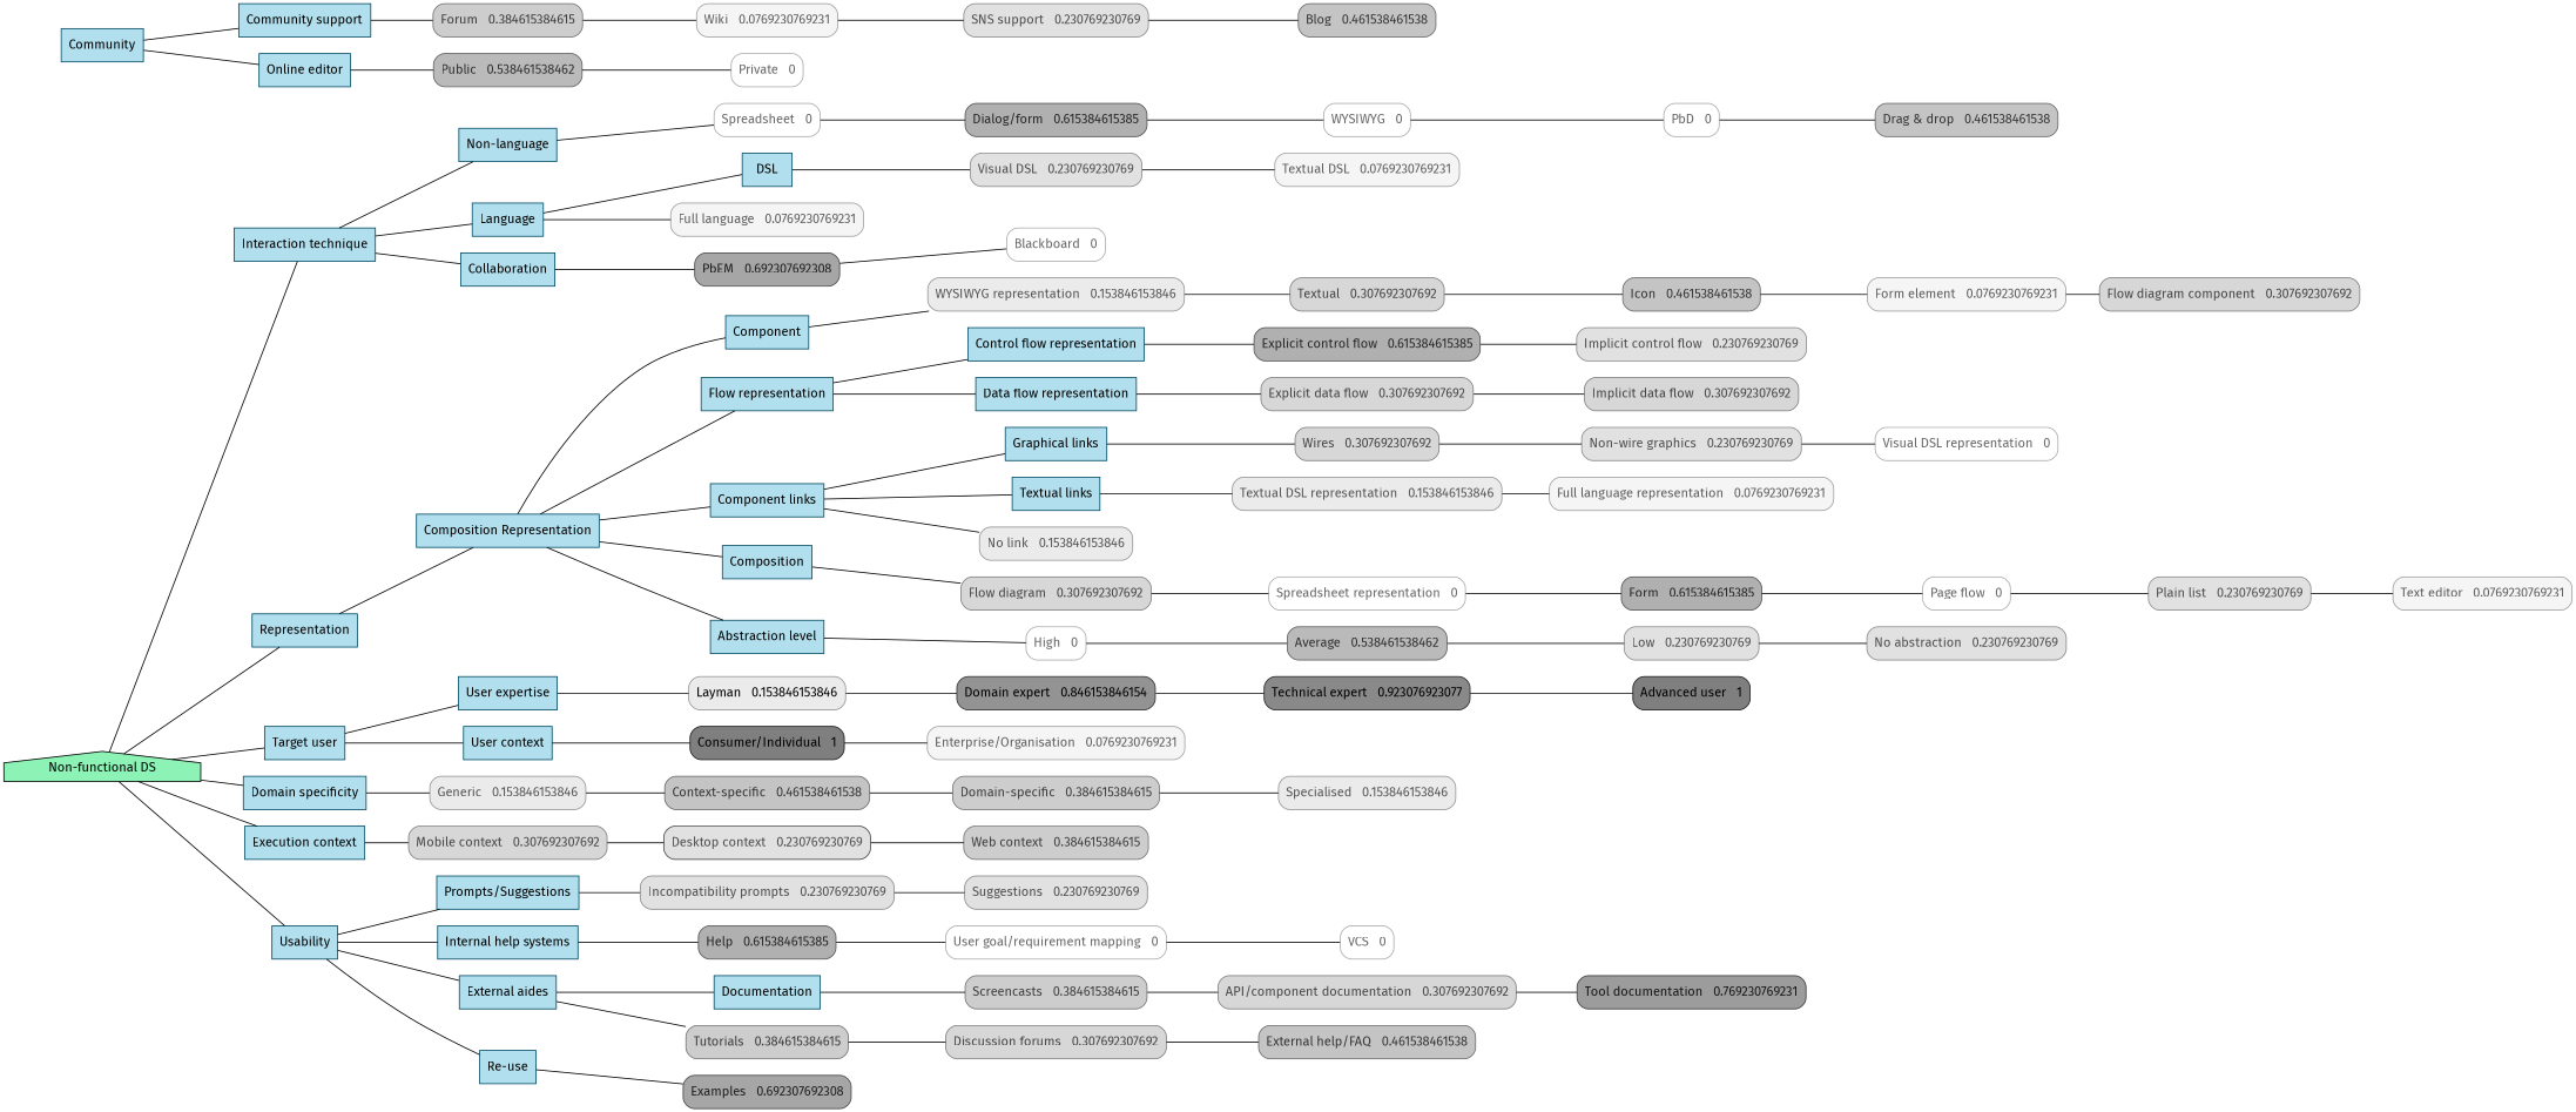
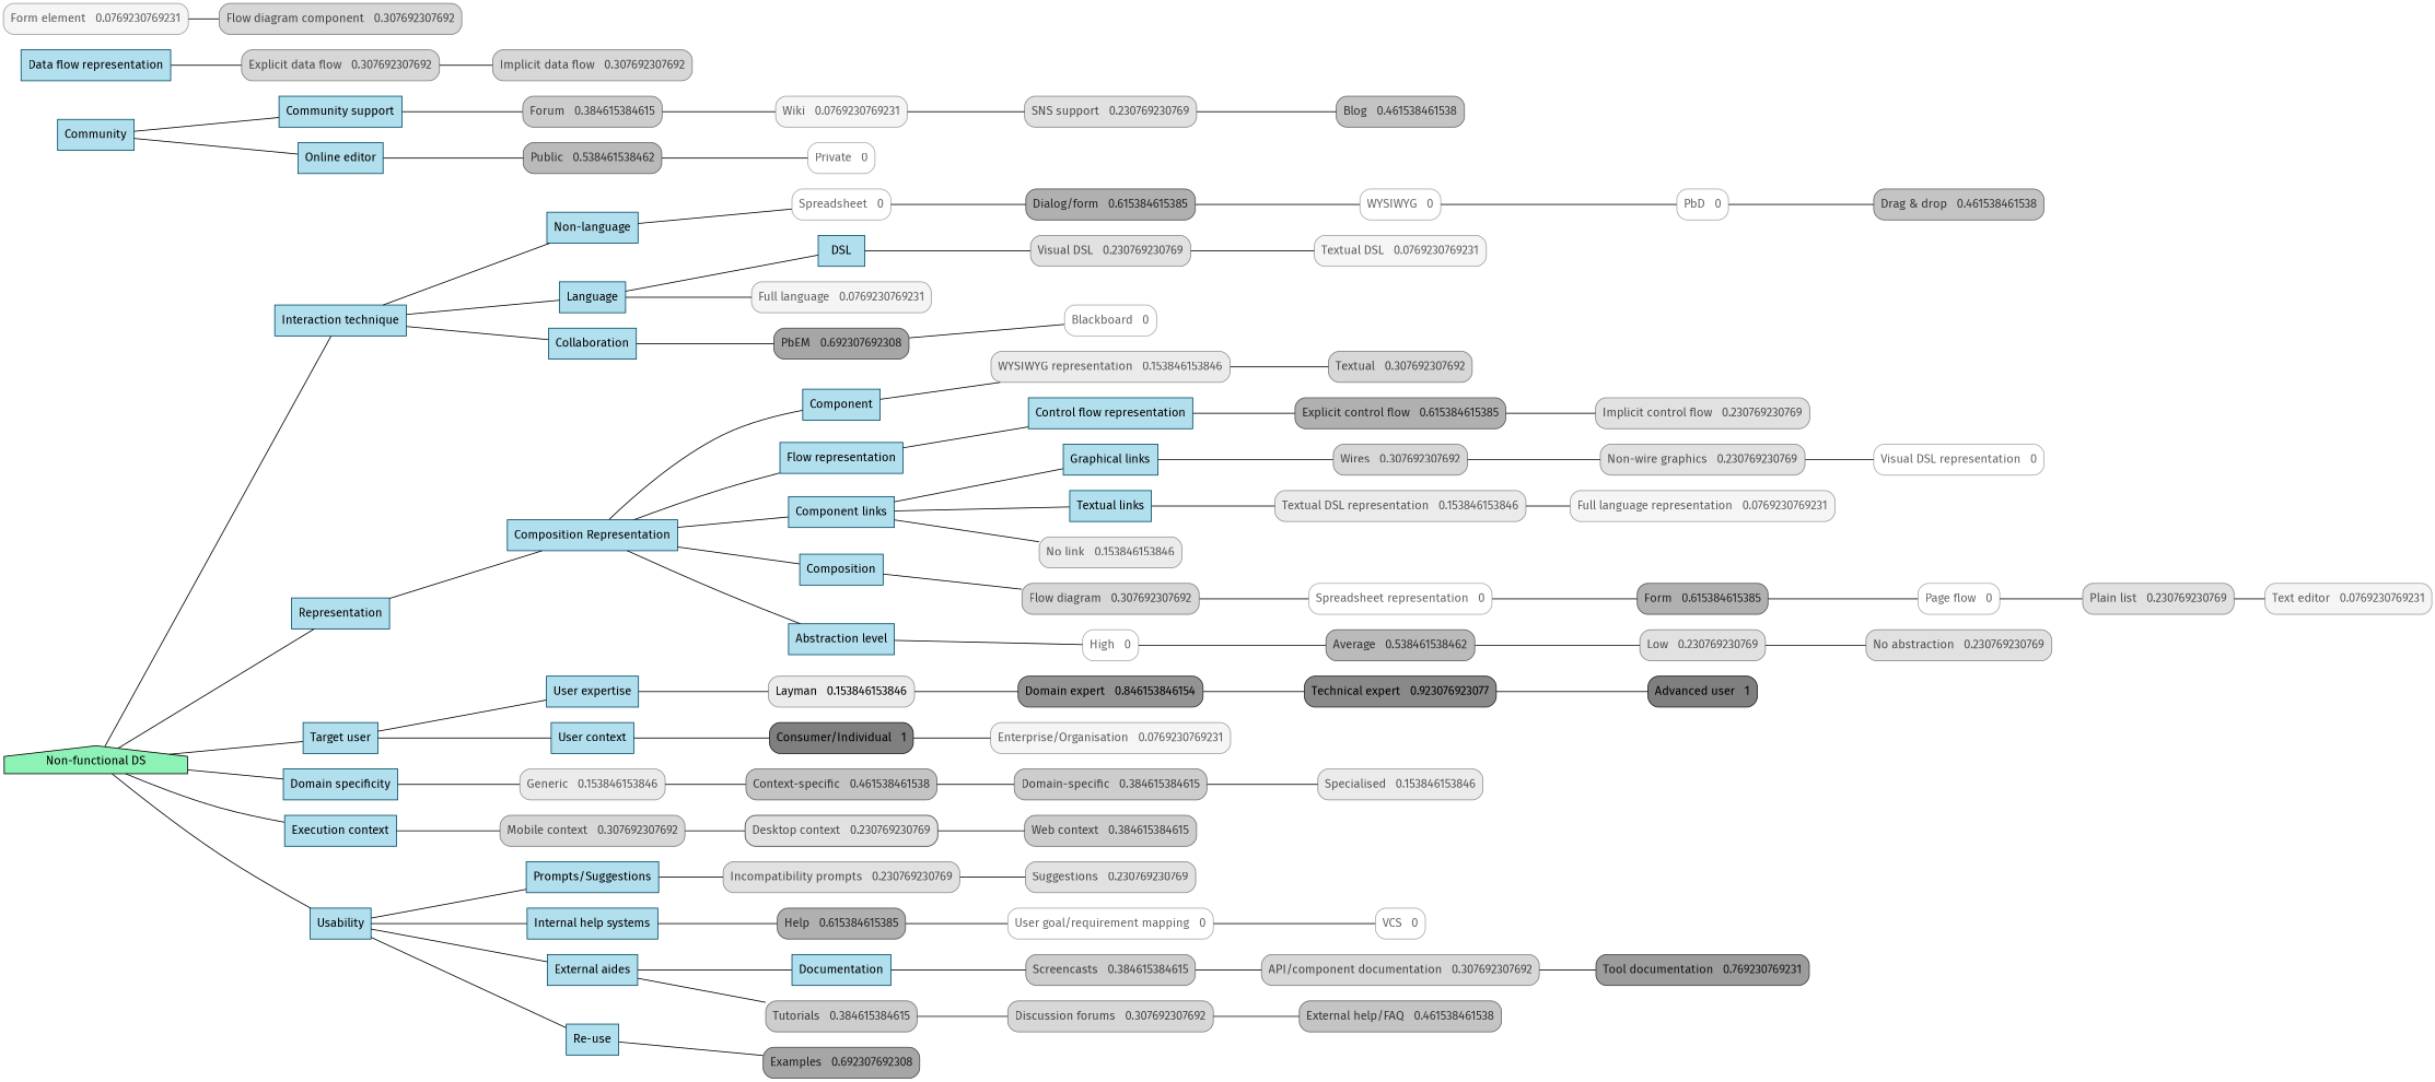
  digraph {
    fontname="Fira Sans"
    rankdir=LR
    node [color="#004a63" fillcolor=lightblue2 fontname="Fira Sans" shape=rect style="rounded,filled"]
    edge [arrowhead=none fontname="Fira Sans"]
    "Non-functional DS" [color="047b35" fillcolor="#8df2b6" shape=house style=filled]
    "Interaction technique" [shape=box style=filled]
    Representation [shape=box style=filled]
    "Target user" [shape=box style=filled]
    "Domain specificity" [shape=box style=filled]
    "Execution context" [shape=box style=filled]
    Usability [shape=box style=filled]
    "Non-language" [shape=box style=filled]
    Language [shape=box style=filled]
    Collaboration [shape=box style=filled]
    "Composition Representation" [shape=box style=filled]
    "User expertise" [shape=box style=filled]
    "User context" [shape=box style=filled]
    "Generic   0.153846153846" [color="#949494" fillcolor="#ebebeb" fontcolor="#565656"]
    "Mobile context   0.307692307692" [color="#7e7e7e" fillcolor="#d7d7d7" fontcolor="#464646"]
    "Prompts/Suggestions" [shape=box style=filled]
    "Internal help systems" [shape=box style=filled]
    "External aides" [shape=box style=filled]
    "Re-use" [shape=box style=filled]
    "Spreadsheet   0" [color="#aaaaaa" fillcolor="#ffffff" fontcolor="#666666"]
    DSL [shape=box style=filled]
    "Full language   0.0769230769231" [color="#9f9f9f" fillcolor="#f5f5f5" fontcolor="#5e5e5e"]
    "PbEM   0.692307692308" [color="#464646" fillcolor="#a6a6a6" fontcolor="#1f1f1f"]
    Component [shape=box style=filled]
    "Flow representation" [shape=box style=filled]
    "Component links" [shape=box style=filled]
    Composition [shape=box style=filled]
    "Abstraction level" [shape=box style=filled]
    "Layman   0.153846153846" [color="#949494" fillcolor="#ebebeb" fontcolor=black]
    "Consumer/Individual   1" [color="#191919" fillcolor="#7f7f7f" fontcolor="#000"]
    "Context-specific   0.461538461538" [color="#676767" fillcolor="#c4c4c4" fontcolor="#363636"]
    "Desktop context   0.230769230769" [color="#464646" fillcolor="#e1e1e1" fontcolor="#4e4e4e"]
    "Incompatibility prompts   0.230769230769" [color="#898989" fillcolor="#e1e1e1" fontcolor="#4e4e4e"]
    "Help   0.615384615385" [color="#515151" fillcolor="#b0b0b0" fontcolor="#272727"]
    Documentation [shape=box style=filled]
    "Tutorials   0.384615384615" [color="#727272" fillcolor="#cdcdcd" fontcolor="#3e3e3e"]
    "Examples   0.692307692308" [color="#464646" fillcolor="#a6a6a6" fontcolor="#1f1f1f"]
    "Dialog/form   0.615384615385" [color="#515151" fillcolor="#b0b0b0" fontcolor="#272727"]
    "Visual DSL   0.230769230769" [color="#898989" fillcolor="#e1e1e1" fontcolor="#4e4e4e"]
    "Textual DSL   0.0769230769231" [color="#9f9f9f" fillcolor="#f5f5f5" fontcolor="#5e5e5e"]
    Community [shape=box style=filled]
    "Community support" [shape=box style=filled]
    n43 [label="Online editor" shape=box style=filled]
    "Blackboard   0" [color="#aaaaaa" fillcolor="#ffffff" fontcolor="#666666"]
    "Forum   0.384615384615" [color="#727272" fillcolor="#cdcdcd" fontcolor="#3e3e3e"]
    "Public   0.538461538462" [color="#5c5c5c" fillcolor="#bababa" fontcolor="#2f2f2f"]
    "Wiki   0.0769230769231" [color="#9f9f9f" fillcolor="#f5f5f5" fontcolor="#5e5e5e"]
    "Private   0" [color="#aaaaaa" fillcolor="#ffffff" fontcolor="#666666"]
    "WYSIWYG representation   0.153846153846" [color="#949494" fillcolor="#ebebeb" fontcolor="#565656"]
    "Textual   0.307692307692" [color="#7e7e7e" fillcolor="#d7d7d7" fontcolor="#464646"]
    "Control flow representation" [shape=box style=filled]
    "Data flow representation" [shape=box style=filled]
    "Graphical links" [shape=box style=filled]
    "Textual links" [shape=box style=filled]
    "No link   0.153846153846" [color="#949494" fillcolor="#ebebeb" fontcolor="#565656"]
    "Flow diagram   0.307692307692" [color="#7e7e7e" fillcolor="#d7d7d7" fontcolor="#464646"]
    "High   0" [color="#aaaaaa" fillcolor="#ffffff" fontcolor="#666666"]
    "Explicit control flow   0.615384615385" [color="#515151" fillcolor="#b0b0b0" fontcolor="#272727"]
    "Explicit data flow   0.307692307692" [color="#7e7e7e" fillcolor="#d7d7d7" fontcolor="#464646"]
    "Implicit control flow   0.230769230769" [color="#898989" fillcolor="#e1e1e1" fontcolor="#4e4e4e"]
    "Implicit data flow   0.307692307692" [color="#7e7e7e" fillcolor="#d7d7d7" fontcolor="#464646"]
    "Wires   0.307692307692" [color="#7e7e7e" fillcolor="#d7d7d7" fontcolor="#464646"]
    "Textual DSL representation   0.153846153846" [color="#949494" fillcolor="#ebebeb" fontcolor="#565656"]
    "Non-wire graphics   0.230769230769" [color="#898989" fillcolor="#e1e1e1" fontcolor="#4e4e4e"]
    "Full language representation   0.0769230769231" [color="#9f9f9f" fillcolor="#f5f5f5" fontcolor="#5e5e5e"]
    "Spreadsheet representation   0" [color="#aaaaaa" fillcolor="#ffffff" fontcolor="#666666"]
    "Average   0.538461538462" [color="#5c5c5c" fillcolor="#bababa" fontcolor="#2f2f2f"]
    "Domain expert   0.846153846154" [color="#2f2f2f" fillcolor="#939393" fontcolor="#fff"]
    "Enterprise/Organisation   0.0769230769231" [color="#9f9f9f" fillcolor="#f5f5f5" fontcolor="#5e5e5e"]
    "Suggestions   0.230769230769" [color="#898989" fillcolor="#e1e1e1" fontcolor="#4e4e4e"]
    "User goal/requirement mapping   0" [color="#aaaaaa" fillcolor="#ffffff" fontcolor="#666666"]
    "Screencasts   0.384615384615" [color="#727272" fillcolor="#cdcdcd" fontcolor="#3e3e3e"]
    "Discussion forums   0.307692307692" [color="#7e7e7e" fillcolor="#d7d7d7" fontcolor="#464646"]
    "API/component documentation   0.307692307692" [color="#7e7e7e" fillcolor="#d7d7d7" fontcolor="#464646"]
    "WYSIWYG   0" [color="#aaaaaa" fillcolor="#ffffff" fontcolor="#666666"]
    "PbD   0" [color="#aaaaaa" fillcolor="#ffffff" fontcolor="#666666"]
    "Drag & drop   0.461538461538" [color="#676767" fillcolor="#c4c4c4" fontcolor="#363636"]
    "SNS support   0.230769230769" [color="#898989" fillcolor="#e1e1e1" fontcolor="#4e4e4e"]
    "Blog   0.461538461538" [color="#676767" fillcolor="#c4c4c4" fontcolor="#363636"]
-   "Icon   0.461538461538" [color="#676767" fillcolor="#c4c4c4" fontcolor="#363636"]
    "Form element   0.0769230769231" [color="#9f9f9f" fillcolor="#f5f5f5" fontcolor="#5e5e5e"]
    "Flow diagram component   0.307692307692" [color="#7e7e7e" fillcolor="#d7d7d7" fontcolor="#464646"]
    "Visual DSL representation   0" [color="#aaaaaa" fillcolor="#ffffff" fontcolor="#666666"]
    "Form   0.615384615385" [color="#515151" fillcolor="#b0b0b0" fontcolor="#272727"]
    "Page flow   0" [color="#aaaaaa" fillcolor="#ffffff" fontcolor="#666666"]
    "Plain list   0.230769230769" [color="#898989" fillcolor="#e1e1e1" fontcolor="#4e4e4e"]
    "Text editor   0.0769230769231" [color="#9f9f9f" fillcolor="#f5f5f5" fontcolor="#5e5e5e"]
    "Low   0.230769230769" [color="#898989" fillcolor="#e1e1e1" fontcolor="#4e4e4e"]
    "No abstraction   0.230769230769" [color="#898989" fillcolor="#e1e1e1" fontcolor="#4e4e4e"]
    "Technical expert   0.923076923077" [color="#242424" fillcolor="#898989" fontcolor="#777"]
    "Advanced user   1" [color="#191919" fillcolor="#7f7f7f" fontcolor="#000"]
    "Domain-specific   0.384615384615" [color="#727272" fillcolor="#cdcdcd" fontcolor="#3e3e3e"]
    "Specialised   0.153846153846" [color="#949494" fillcolor="#ebebeb" fontcolor="#565656"]
    "Web context   0.384615384615" [color="#727272" fillcolor="#cdcdcd" fontcolor="#3e3e3e"]
    "VCS   0" [color="#aaaaaa" fillcolor="#ffffff" fontcolor="#666666"]
    "External help/FAQ   0.461538461538" [color="#676767" fillcolor="#c4c4c4" fontcolor="#363636"]
    "Tool documentation   0.769230769231" [color="#3b3b3b" fillcolor="#9c9c9c" fontcolor="#171717"]
    "Non-functional DS" -> "Interaction technique"
    "Non-functional DS" -> Representation
    "Non-functional DS" -> "Target user"
    "Non-functional DS" -> "Domain specificity"
    "Non-functional DS" -> "Execution context"
    "Non-functional DS" -> Usability
    "Interaction technique" -> "Non-language"
    "Interaction technique" -> Language
    "Interaction technique" -> Collaboration
    Representation -> "Composition Representation"
    "Target user" -> "User expertise"
    "Target user" -> "User context"
    "Domain specificity" -> "Generic   0.153846153846"
    "Execution context" -> "Mobile context   0.307692307692"
    Usability -> "Prompts/Suggestions"
    Usability -> "Internal help systems"
    Usability -> "External aides"
    Usability -> "Re-use"
    "Non-language" -> "Spreadsheet   0"
    Language -> DSL
    Language -> "Full language   0.0769230769231"
    Collaboration -> "PbEM   0.692307692308"
    "Composition Representation" -> Component
    "Composition Representation" -> "Flow representation"
    "Composition Representation" -> "Component links"
    "Composition Representation" -> Composition
    "Composition Representation" -> "Abstraction level"
    "User expertise" -> "Layman   0.153846153846"
    "User context" -> "Consumer/Individual   1"
    "Generic   0.153846153846" -> "Context-specific   0.461538461538"
    "Mobile context   0.307692307692" -> "Desktop context   0.230769230769"
    "Prompts/Suggestions" -> "Incompatibility prompts   0.230769230769"
    "Internal help systems" -> "Help   0.615384615385"
    "External aides" -> Documentation
    "External aides" -> "Tutorials   0.384615384615"
    "Re-use" -> "Examples   0.692307692308"
    "Spreadsheet   0" -> "Dialog/form   0.615384615385"
    DSL -> "Visual DSL   0.230769230769"
    "PbEM   0.692307692308" -> "Blackboard   0"
    Component -> "WYSIWYG representation   0.153846153846"
    "Flow representation" -> "Control flow representation"
-   "Flow representation" -> "Data flow representation"
    "Component links" -> "Graphical links"
    "Component links" -> "Textual links"
    "Component links" -> "No link   0.153846153846"
    Composition -> "Flow diagram   0.307692307692"
    "Abstraction level" -> "High   0"
    "Layman   0.153846153846" -> "Domain expert   0.846153846154"
    "Consumer/Individual   1" -> "Enterprise/Organisation   0.0769230769231"
    "Context-specific   0.461538461538" -> "Domain-specific   0.384615384615"
    "Desktop context   0.230769230769" -> "Web context   0.384615384615"
    "Incompatibility prompts   0.230769230769" -> "Suggestions   0.230769230769"
    "Help   0.615384615385" -> "User goal/requirement mapping   0"
    Documentation -> "Screencasts   0.384615384615"
    "Tutorials   0.384615384615" -> "Discussion forums   0.307692307692"
    "Dialog/form   0.615384615385" -> "WYSIWYG   0"
    "Visual DSL   0.230769230769" -> "Textual DSL   0.0769230769231"
    Community -> "Community support"
    Community -> n43
    "Community support" -> "Forum   0.384615384615"
    n43 -> "Public   0.538461538462"
    "Forum   0.384615384615" -> "Wiki   0.0769230769231"
    "Public   0.538461538462" -> "Private   0"
    "Wiki   0.0769230769231" -> "SNS support   0.230769230769"
    "WYSIWYG representation   0.153846153846" -> "Textual   0.307692307692"
-   "Textual   0.307692307692" -> "Icon   0.461538461538"
    "Control flow representation" -> "Explicit control flow   0.615384615385"
    "Data flow representation" -> "Explicit data flow   0.307692307692"
    "Graphical links" -> "Wires   0.307692307692"
    "Textual links" -> "Textual DSL representation   0.153846153846"
    "Flow diagram   0.307692307692" -> "Spreadsheet representation   0"
    "High   0" -> "Average   0.538461538462"
    "Explicit control flow   0.615384615385" -> "Implicit control flow   0.230769230769"
    "Explicit data flow   0.307692307692" -> "Implicit data flow   0.307692307692"
    "Wires   0.307692307692" -> "Non-wire graphics   0.230769230769"
    "Textual DSL representation   0.153846153846" -> "Full language representation   0.0769230769231"
    "Non-wire graphics   0.230769230769" -> "Visual DSL representation   0"
    "Spreadsheet representation   0" -> "Form   0.615384615385"
    "Average   0.538461538462" -> "Low   0.230769230769"
    "Domain expert   0.846153846154" -> "Technical expert   0.923076923077"
    "User goal/requirement mapping   0" -> "VCS   0"
    "Screencasts   0.384615384615" -> "API/component documentation   0.307692307692"
    "Discussion forums   0.307692307692" -> "External help/FAQ   0.461538461538"
    "API/component documentation   0.307692307692" -> "Tool documentation   0.769230769231"
    "WYSIWYG   0" -> "PbD   0"
    "PbD   0" -> "Drag & drop   0.461538461538"
    "SNS support   0.230769230769" -> "Blog   0.461538461538"
-   "Icon   0.461538461538" -> "Form element   0.0769230769231"
    "Form element   0.0769230769231" -> "Flow diagram component   0.307692307692"
    "Form   0.615384615385" -> "Page flow   0"
    "Page flow   0" -> "Plain list   0.230769230769"
    "Plain list   0.230769230769" -> "Text editor   0.0769230769231"
    "Low   0.230769230769" -> "No abstraction   0.230769230769"
    "Technical expert   0.923076923077" -> "Advanced user   1"
    "Domain-specific   0.384615384615" -> "Specialised   0.153846153846"
  }
